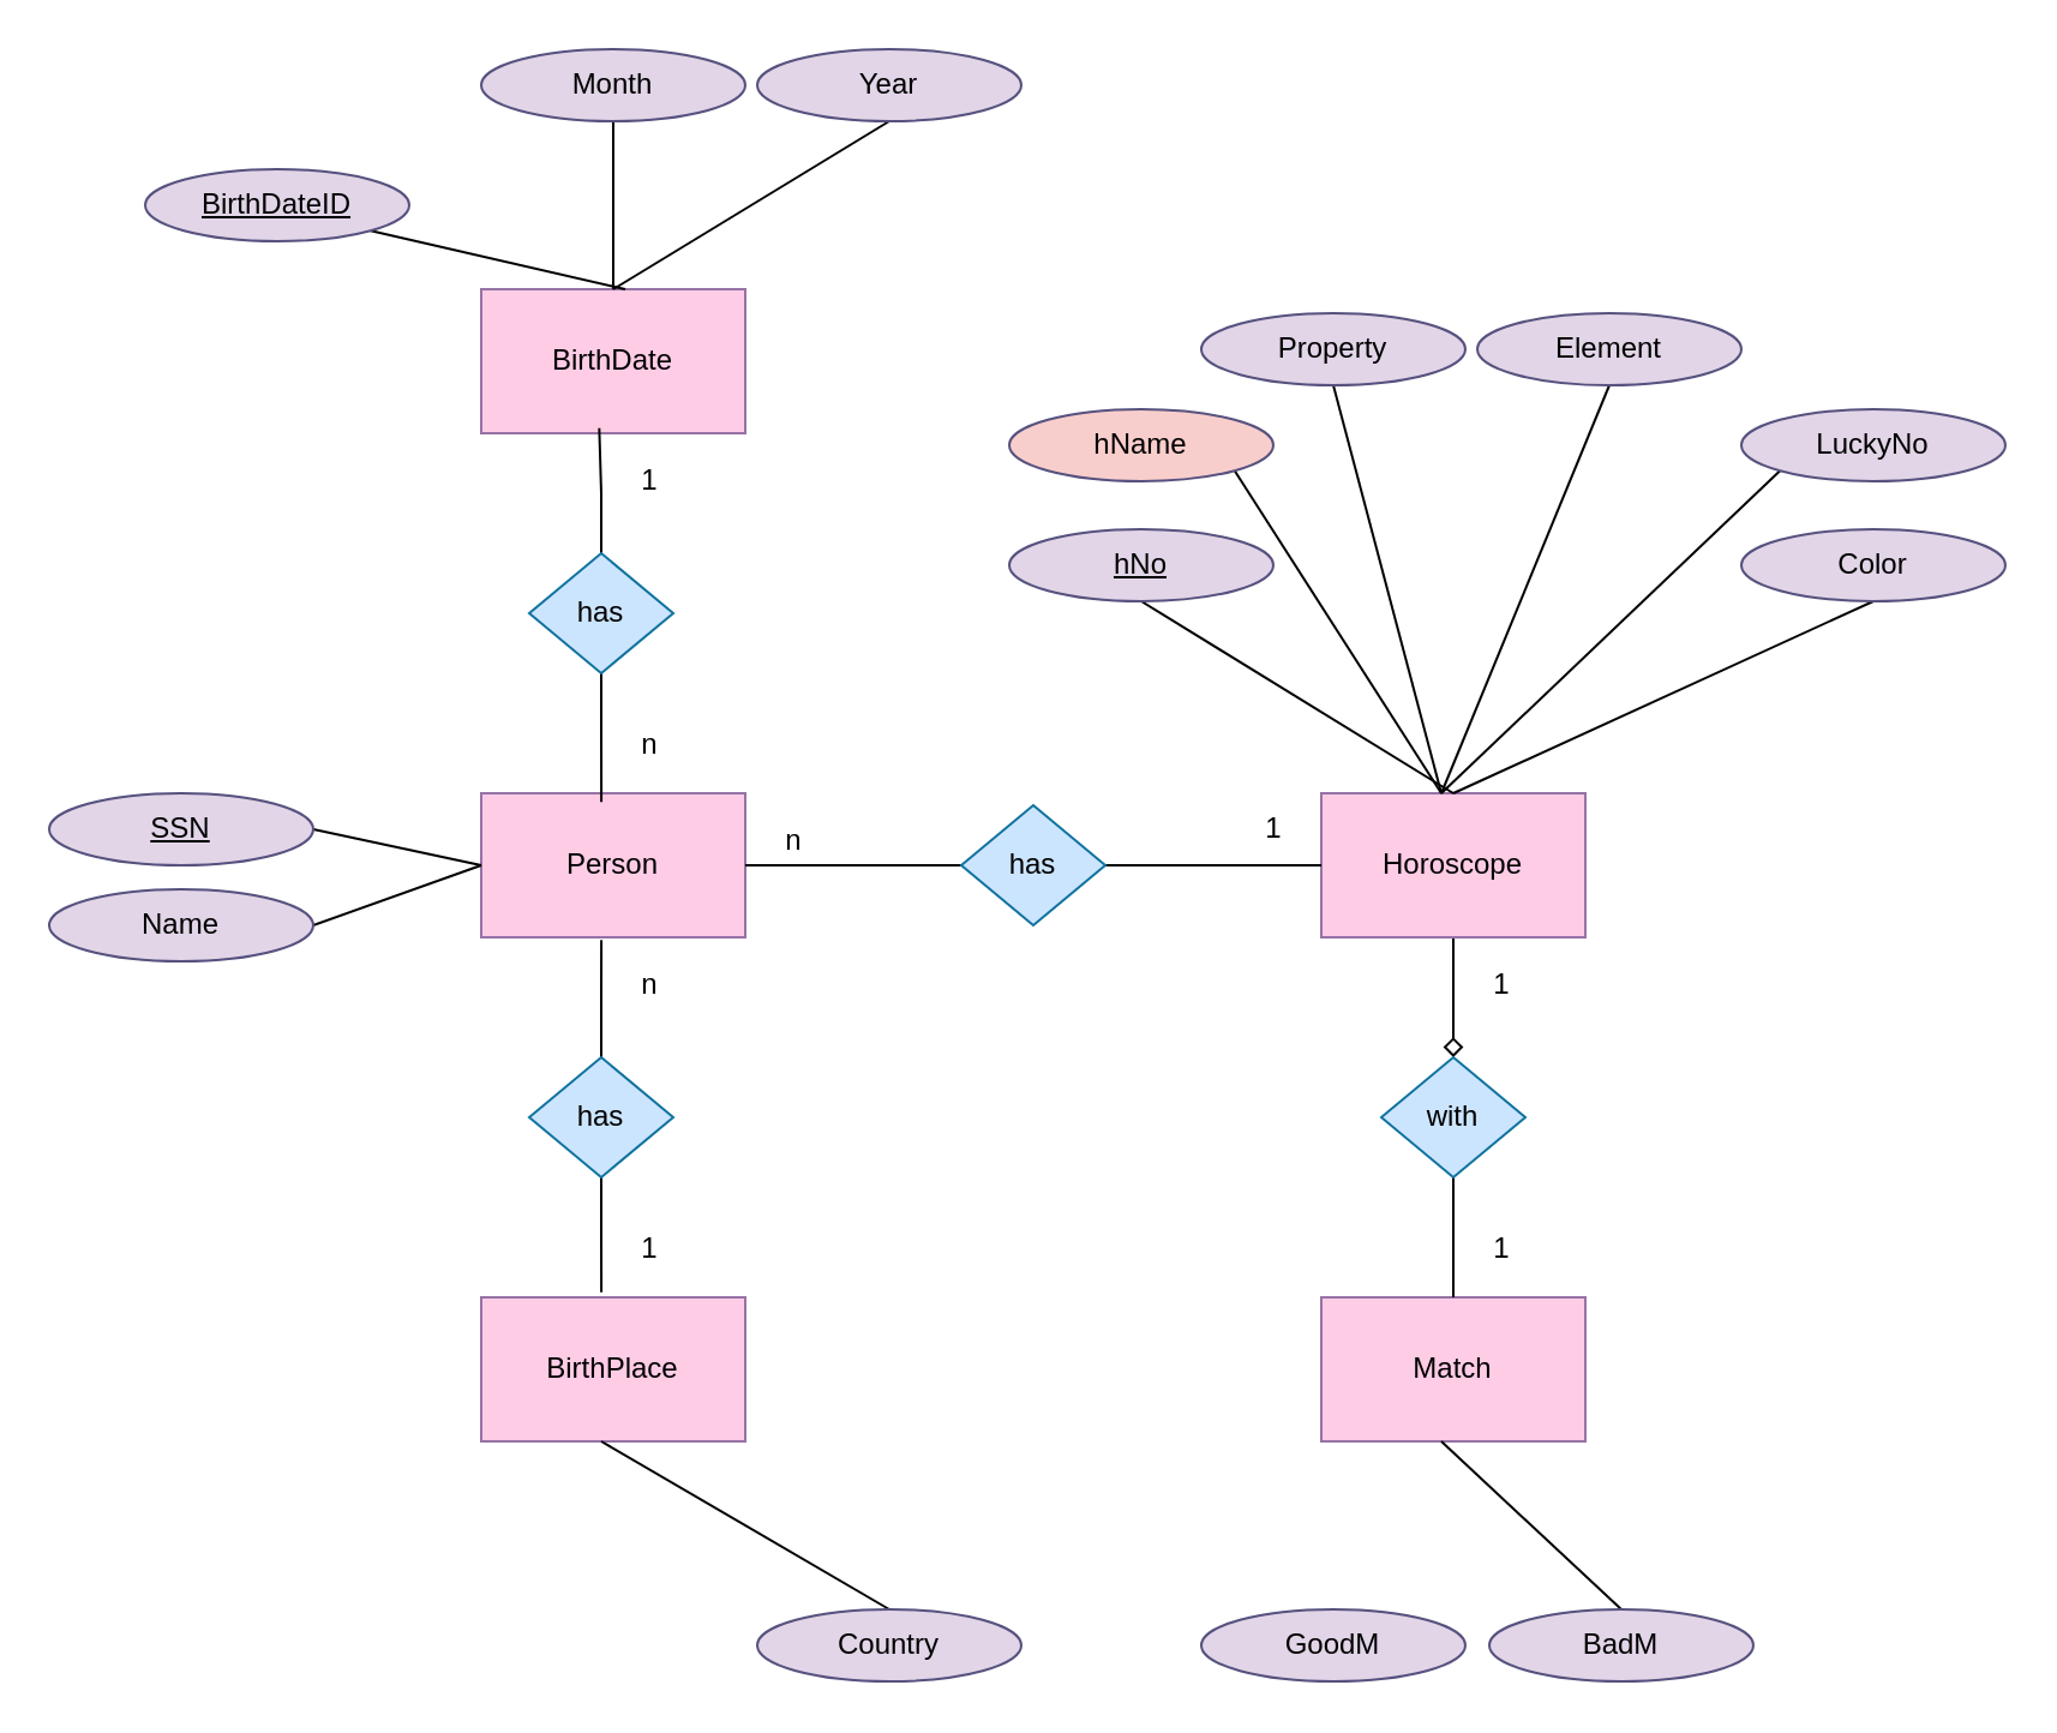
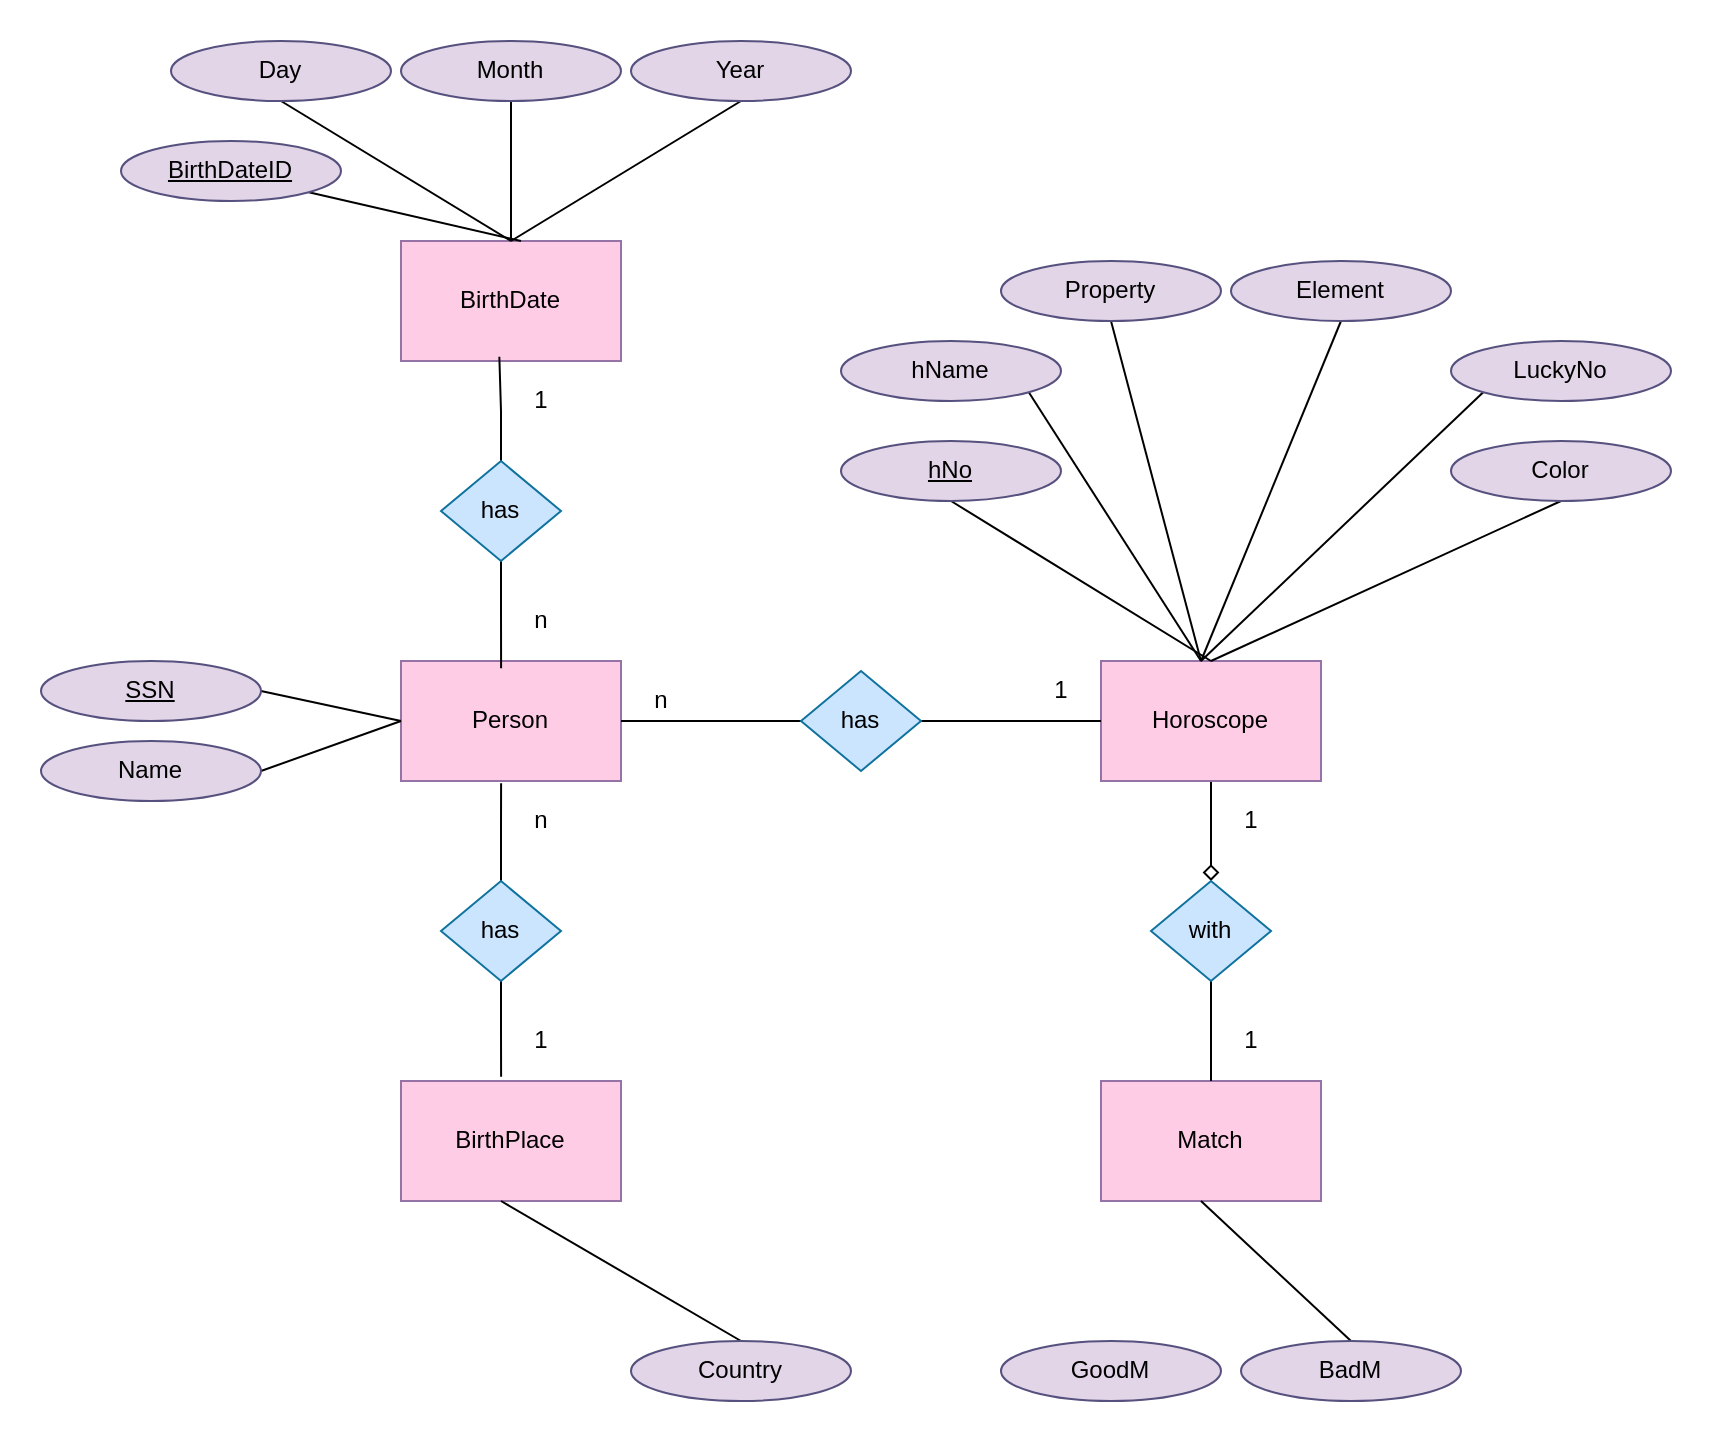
  <mxCell id="0" />
  <mxCell id="1" parent="0" />
  <mxCell id="2" value="Person" style="rounded=0;whiteSpace=wrap;html=1;fillColor=#FFCCE6;strokeColor=#9673a6;" parent="1" vertex="1"><mxGeometry x="200" y="330" width="110" height="60" as="geometry" /></mxCell>
  <mxCell id="3" value="BirthDate" style="rounded=0;whiteSpace=wrap;html=1;fillColor=#FFCCE6;strokeColor=#9673a6;" parent="1" vertex="1"><mxGeometry x="200" y="120" width="110" height="60" as="geometry" /></mxCell>
  <mxCell id="4" style="edgeStyle=orthogonalEdgeStyle;rounded=0;orthogonalLoop=1;jettySize=auto;html=1;exitX=0.5;exitY=1;exitDx=0;exitDy=0;entryX=0.5;entryY=0;entryDx=0;entryDy=0;endArrow=diamond;endFill=0;" parent="1" source="5" target="18" edge="1"><mxGeometry relative="1" as="geometry" /></mxCell>
  <mxCell id="5" value="Horoscope" style="rounded=0;whiteSpace=wrap;html=1;fillColor=#FFCCE6;strokeColor=#9673a6;" parent="1" vertex="1"><mxGeometry x="550" y="330" width="110" height="60" as="geometry" /></mxCell>
  <mxCell id="6" value="BirthPlace" style="rounded=0;whiteSpace=wrap;html=1;fillColor=#FFCCE6;strokeColor=#9673a6;" parent="1" vertex="1"><mxGeometry x="200" y="540" width="110" height="60" as="geometry" /></mxCell>
  <mxCell id="7" value="Match" style="rounded=0;whiteSpace=wrap;html=1;fillColor=#FFCCE6;strokeColor=#9673a6;" parent="1" vertex="1"><mxGeometry x="550" y="540" width="110" height="60" as="geometry" /></mxCell>
  <mxCell id="8" style="edgeStyle=orthogonalEdgeStyle;rounded=0;orthogonalLoop=1;jettySize=auto;html=1;exitX=0.5;exitY=0;exitDx=0;exitDy=0;entryX=0.447;entryY=0.964;entryDx=0;entryDy=0;entryPerimeter=0;endArrow=none;endFill=0;" parent="1" source="10" target="3" edge="1"><mxGeometry relative="1" as="geometry" /></mxCell>
  <mxCell id="9" style="edgeStyle=orthogonalEdgeStyle;rounded=0;orthogonalLoop=1;jettySize=auto;html=1;exitX=0.5;exitY=1;exitDx=0;exitDy=0;entryX=0.455;entryY=0.061;entryDx=0;entryDy=0;entryPerimeter=0;endArrow=none;endFill=0;" parent="1" source="10" target="2" edge="1"><mxGeometry relative="1" as="geometry" /></mxCell>
  <mxCell id="10" value="has" style="rhombus;whiteSpace=wrap;html=1;fillColor=#CCE5FF;strokeColor=#10739e;" parent="1" vertex="1"><mxGeometry x="220" y="230" width="60" height="50" as="geometry" /></mxCell>
  <mxCell id="11" style="edgeStyle=orthogonalEdgeStyle;rounded=0;orthogonalLoop=1;jettySize=auto;html=1;exitX=0.5;exitY=0;exitDx=0;exitDy=0;entryX=0.455;entryY=1.019;entryDx=0;entryDy=0;entryPerimeter=0;endArrow=none;endFill=0;" parent="1" source="13" target="2" edge="1"><mxGeometry relative="1" as="geometry" /></mxCell>
  <mxCell id="12" style="edgeStyle=orthogonalEdgeStyle;rounded=0;orthogonalLoop=1;jettySize=auto;html=1;exitX=0.5;exitY=1;exitDx=0;exitDy=0;entryX=0.455;entryY=-0.036;entryDx=0;entryDy=0;entryPerimeter=0;endArrow=none;endFill=0;" parent="1" source="13" target="6" edge="1"><mxGeometry relative="1" as="geometry" /></mxCell>
  <mxCell id="13" value="has" style="rhombus;whiteSpace=wrap;html=1;fillColor=#CCE5FF;strokeColor=#10739e;" parent="1" vertex="1"><mxGeometry x="220" y="440" width="60" height="50" as="geometry" /></mxCell>
  <mxCell id="14" style="edgeStyle=orthogonalEdgeStyle;orthogonalLoop=1;jettySize=auto;html=1;exitX=0;exitY=0.5;exitDx=0;exitDy=0;rounded=0;endArrow=none;endFill=0;" parent="1" source="16" target="2" edge="1"><mxGeometry relative="1" as="geometry" /></mxCell>
  <mxCell id="15" style="edgeStyle=orthogonalEdgeStyle;rounded=0;orthogonalLoop=1;jettySize=auto;html=1;exitX=1;exitY=0.5;exitDx=0;exitDy=0;entryX=0;entryY=0.5;entryDx=0;entryDy=0;endArrow=none;endFill=0;" parent="1" source="16" target="5" edge="1"><mxGeometry relative="1" as="geometry" /></mxCell>
  <mxCell id="16" value="has" style="rhombus;whiteSpace=wrap;html=1;fillColor=#CCE5FF;strokeColor=#10739e;" parent="1" vertex="1"><mxGeometry x="400" y="335" width="60" height="50" as="geometry" /></mxCell>
  <mxCell id="17" style="edgeStyle=orthogonalEdgeStyle;rounded=0;orthogonalLoop=1;jettySize=auto;html=1;exitX=0.5;exitY=1;exitDx=0;exitDy=0;entryX=0.5;entryY=0;entryDx=0;entryDy=0;endArrow=none;endFill=0;" parent="1" source="18" target="7" edge="1"><mxGeometry relative="1" as="geometry" /></mxCell>
  <mxCell id="18" value="with" style="rhombus;whiteSpace=wrap;html=1;fillColor=#CCE5FF;strokeColor=#10739e;" parent="1" vertex="1"><mxGeometry x="575" y="440" width="60" height="50" as="geometry" /></mxCell>
+ <mxCell id="19" style="rounded=0;orthogonalLoop=1;jettySize=auto;html=1;exitX=0.5;exitY=1;exitDx=0;exitDy=0;entryX=0.5;entryY=0;entryDx=0;entryDy=0;endArrow=none;endFill=0;" parent="1" source="20" target="3" edge="1"><mxGeometry relative="1" as="geometry" /></mxCell>
+ <mxCell id="20" value="Day" style="ellipse;whiteSpace=wrap;html=1;fillColor=#E1D5E7;strokeColor=#56517e;" parent="1" vertex="1"><mxGeometry x="85" y="20" width="110" height="30" as="geometry" /></mxCell>
  <mxCell id="21" style="edgeStyle=none;rounded=0;orthogonalLoop=1;jettySize=auto;html=1;exitX=0.5;exitY=1;exitDx=0;exitDy=0;entryX=0.5;entryY=0;entryDx=0;entryDy=0;endArrow=none;endFill=0;" parent="1" source="22" target="3" edge="1"><mxGeometry relative="1" as="geometry" /></mxCell>
  <mxCell id="22" value="Month" style="ellipse;whiteSpace=wrap;html=1;fillColor=#E1D5E7;strokeColor=#56517e;" parent="1" vertex="1"><mxGeometry x="200" y="20" width="110" height="30" as="geometry" /></mxCell>
  <mxCell id="23" style="edgeStyle=none;rounded=0;orthogonalLoop=1;jettySize=auto;html=1;exitX=0.5;exitY=1;exitDx=0;exitDy=0;entryX=0.5;entryY=0;entryDx=0;entryDy=0;endArrow=none;endFill=0;" parent="1" source="24" target="3" edge="1"><mxGeometry relative="1" as="geometry" /></mxCell>
  <mxCell id="24" value="Year" style="ellipse;whiteSpace=wrap;html=1;fillColor=#E1D5E7;strokeColor=#56517e;" parent="1" vertex="1"><mxGeometry x="315" y="20" width="110" height="30" as="geometry" /></mxCell>
  <mxCell id="25" style="edgeStyle=none;rounded=0;orthogonalLoop=1;jettySize=auto;html=1;exitX=1;exitY=0.5;exitDx=0;exitDy=0;entryX=0;entryY=0.5;entryDx=0;entryDy=0;endArrow=none;endFill=0;" parent="1" source="26" target="2" edge="1"><mxGeometry relative="1" as="geometry" /></mxCell>
  <mxCell id="26" value="&lt;u&gt;SSN&lt;/u&gt;" style="ellipse;whiteSpace=wrap;html=1;fillColor=#E1D5E7;strokeColor=#56517e;" parent="1" vertex="1"><mxGeometry y="330" width="110" height="30" as="geometry" x="20" /></mxCell>
  <mxCell id="27" style="edgeStyle=none;rounded=0;orthogonalLoop=1;jettySize=auto;html=1;exitX=1;exitY=0.5;exitDx=0;exitDy=0;endArrow=none;endFill=0;" parent="1" source="28" edge="1"><mxGeometry relative="1" as="geometry"><mxPoint x="200" y="360" as="targetPoint" /></mxGeometry></mxCell>
  <mxCell id="28" value="Name" style="ellipse;whiteSpace=wrap;html=1;fillColor=#E1D5E7;strokeColor=#56517e;" parent="1" vertex="1"><mxGeometry y="370" width="110" height="30" as="geometry" x="20" /></mxCell>
  <mxCell id="29" style="edgeStyle=none;rounded=0;orthogonalLoop=1;jettySize=auto;html=1;exitX=1;exitY=1;exitDx=0;exitDy=0;endArrow=none;endFill=0;" parent="1" source="30" edge="1"><mxGeometry relative="1" as="geometry"><mxPoint x="600" y="330" as="targetPoint" /></mxGeometry></mxCell>
- <mxCell id="30" value="hName" style="ellipse;whiteSpace=wrap;html=1;fillColor=#f8cecc;strokeColor=#56517e;" parent="1" vertex="1"><mxGeometry x="420" y="170" width="110" height="30" as="geometry" /></mxCell>
+ <mxCell id="30" value="hName" style="ellipse;whiteSpace=wrap;html=1;fillColor=#E1D5E7;strokeColor=#56517e;" parent="1" vertex="1"><mxGeometry x="420" y="170" width="110" height="30" as="geometry" /></mxCell>
  <mxCell id="31" style="edgeStyle=none;rounded=0;orthogonalLoop=1;jettySize=auto;html=1;exitX=0.5;exitY=0;exitDx=0;exitDy=0;endArrow=none;endFill=0;" parent="1" source="32" edge="1"><mxGeometry relative="1" as="geometry"><mxPoint x="250" y="600" as="targetPoint" /></mxGeometry></mxCell>
  <mxCell id="32" value="Country" style="ellipse;whiteSpace=wrap;html=1;fillColor=#E1D5E7;strokeColor=#56517e;" parent="1" vertex="1"><mxGeometry x="315" y="670" width="110" height="30" as="geometry" /></mxCell>
  <mxCell id="33" value="GoodM" style="ellipse;whiteSpace=wrap;html=1;fillColor=#E1D5E7;strokeColor=#56517e;" parent="1" vertex="1"><mxGeometry x="500" y="670" width="110" height="30" as="geometry" /></mxCell>
  <mxCell id="34" style="edgeStyle=none;rounded=0;orthogonalLoop=1;jettySize=auto;html=1;exitX=0.5;exitY=0;exitDx=0;exitDy=0;endArrow=none;endFill=0;" parent="1" source="35" edge="1"><mxGeometry relative="1" as="geometry"><mxPoint x="600" y="600" as="targetPoint" /></mxGeometry></mxCell>
  <mxCell id="35" value="BadM" style="ellipse;whiteSpace=wrap;html=1;fillColor=#E1D5E7;strokeColor=#56517e;" parent="1" vertex="1"><mxGeometry x="620" y="670" width="110" height="30" as="geometry" /></mxCell>
  <mxCell id="36" style="edgeStyle=none;rounded=0;orthogonalLoop=1;jettySize=auto;html=1;exitX=0.5;exitY=1;exitDx=0;exitDy=0;endArrow=none;endFill=0;" parent="1" source="37" edge="1"><mxGeometry relative="1" as="geometry"><mxPoint x="600" y="330" as="targetPoint" /></mxGeometry></mxCell>
  <mxCell id="37" value="Property" style="ellipse;whiteSpace=wrap;html=1;fillColor=#E1D5E7;strokeColor=#56517e;" parent="1" vertex="1"><mxGeometry x="500" y="130" width="110" height="30" as="geometry" /></mxCell>
  <mxCell id="38" style="edgeStyle=none;rounded=0;orthogonalLoop=1;jettySize=auto;html=1;exitX=0.5;exitY=1;exitDx=0;exitDy=0;endArrow=none;endFill=0;" parent="1" source="39" edge="1"><mxGeometry relative="1" as="geometry"><mxPoint x="600" y="330" as="targetPoint" /></mxGeometry></mxCell>
  <mxCell id="39" value="Element" style="ellipse;whiteSpace=wrap;html=1;fillColor=#E1D5E7;strokeColor=#56517e;" parent="1" vertex="1"><mxGeometry x="615" y="130" width="110" height="30" as="geometry" /></mxCell>
  <mxCell id="40" style="edgeStyle=none;rounded=0;orthogonalLoop=1;jettySize=auto;html=1;exitX=0.5;exitY=1;exitDx=0;exitDy=0;entryX=0.5;entryY=0;entryDx=0;entryDy=0;endArrow=none;endFill=0;" parent="1" source="41" target="5" edge="1"><mxGeometry relative="1" as="geometry" /></mxCell>
  <mxCell id="41" value="Color" style="ellipse;whiteSpace=wrap;html=1;fillColor=#E1D5E7;strokeColor=#56517e;" parent="1" vertex="1"><mxGeometry x="725" y="220" width="110" height="30" as="geometry" /></mxCell>
  <mxCell id="42" style="edgeStyle=none;rounded=0;orthogonalLoop=1;jettySize=auto;html=1;exitX=0;exitY=1;exitDx=0;exitDy=0;endArrow=none;endFill=0;" parent="1" source="43" edge="1"><mxGeometry relative="1" as="geometry"><mxPoint x="600" y="330" as="targetPoint" /></mxGeometry></mxCell>
  <mxCell id="43" value="LuckyNo" style="ellipse;whiteSpace=wrap;html=1;fillColor=#E1D5E7;strokeColor=#56517e;" parent="1" vertex="1"><mxGeometry x="725" y="170" width="110" height="30" as="geometry" /></mxCell>
  <mxCell id="44" style="edgeStyle=none;rounded=0;orthogonalLoop=1;jettySize=auto;html=1;exitX=0.5;exitY=1;exitDx=0;exitDy=0;entryX=0.5;entryY=0;entryDx=0;entryDy=0;endArrow=none;endFill=0;" parent="1" source="45" target="5" edge="1"><mxGeometry relative="1" as="geometry" /></mxCell>
  <mxCell id="45" value="&lt;u&gt;hNo&lt;/u&gt;" style="ellipse;whiteSpace=wrap;html=1;fillColor=#E1D5E7;strokeColor=#56517e;" parent="1" vertex="1"><mxGeometry x="420" y="220" width="110" height="30" as="geometry" /></mxCell>
  <mxCell id="46" value="n" style="text;html=1;align=center;verticalAlign=middle;resizable=0;points=[];autosize=1;strokeColor=none;fillColor=none;" parent="1" vertex="1"><mxGeometry x="320" y="340" width="20" height="20" as="geometry" /></mxCell>
  <mxCell id="47" value="1" style="text;html=1;align=center;verticalAlign=middle;resizable=0;points=[];autosize=1;strokeColor=none;fillColor=none;" parent="1" vertex="1"><mxGeometry x="520" y="335" width="20" height="20" as="geometry" /></mxCell>
  <mxCell id="48" value="1" style="text;html=1;align=center;verticalAlign=middle;resizable=0;points=[];autosize=1;strokeColor=none;fillColor=none;" parent="1" vertex="1"><mxGeometry x="260" y="190" width="20" height="20" as="geometry" /></mxCell>
  <mxCell id="49" value="1" style="text;html=1;align=center;verticalAlign=middle;resizable=0;points=[];autosize=1;strokeColor=none;fillColor=none;" parent="1" vertex="1"><mxGeometry x="260" y="510" width="20" height="20" as="geometry" /></mxCell>
  <mxCell id="50" value="1" style="text;html=1;align=center;verticalAlign=middle;resizable=0;points=[];autosize=1;strokeColor=none;fillColor=none;" parent="1" vertex="1"><mxGeometry x="615" y="510" width="20" height="20" as="geometry" /></mxCell>
  <mxCell id="51" value="1" style="text;html=1;align=center;verticalAlign=middle;resizable=0;points=[];autosize=1;strokeColor=none;fillColor=none;" parent="1" vertex="1"><mxGeometry x="615" y="400" width="20" height="20" as="geometry" /></mxCell>
  <mxCell id="52" value="n" style="text;html=1;align=center;verticalAlign=middle;resizable=0;points=[];autosize=1;strokeColor=none;fillColor=none;" parent="1" vertex="1"><mxGeometry x="260" y="300" width="20" height="20" as="geometry" /></mxCell>
  <mxCell id="53" value="n" style="text;html=1;align=center;verticalAlign=middle;resizable=0;points=[];autosize=1;strokeColor=none;fillColor=none;" parent="1" vertex="1"><mxGeometry x="260" y="400" width="20" height="20" as="geometry" /></mxCell>
  <mxCell id="54" style="edgeStyle=none;rounded=0;orthogonalLoop=1;jettySize=auto;html=1;exitX=1;exitY=1;exitDx=0;exitDy=0;endArrow=none;endFill=0;" parent="1" source="55" edge="1"><mxGeometry relative="1" as="geometry"><mxPoint x="260" y="120" as="targetPoint" /></mxGeometry></mxCell>
  <mxCell id="55" value="&lt;u&gt;BirthDateID&lt;/u&gt;" style="ellipse;whiteSpace=wrap;html=1;fillColor=#E1D5E7;strokeColor=#56517e;" parent="1" vertex="1"><mxGeometry x="60" y="70" width="110" height="30" as="geometry" /></mxCell>
